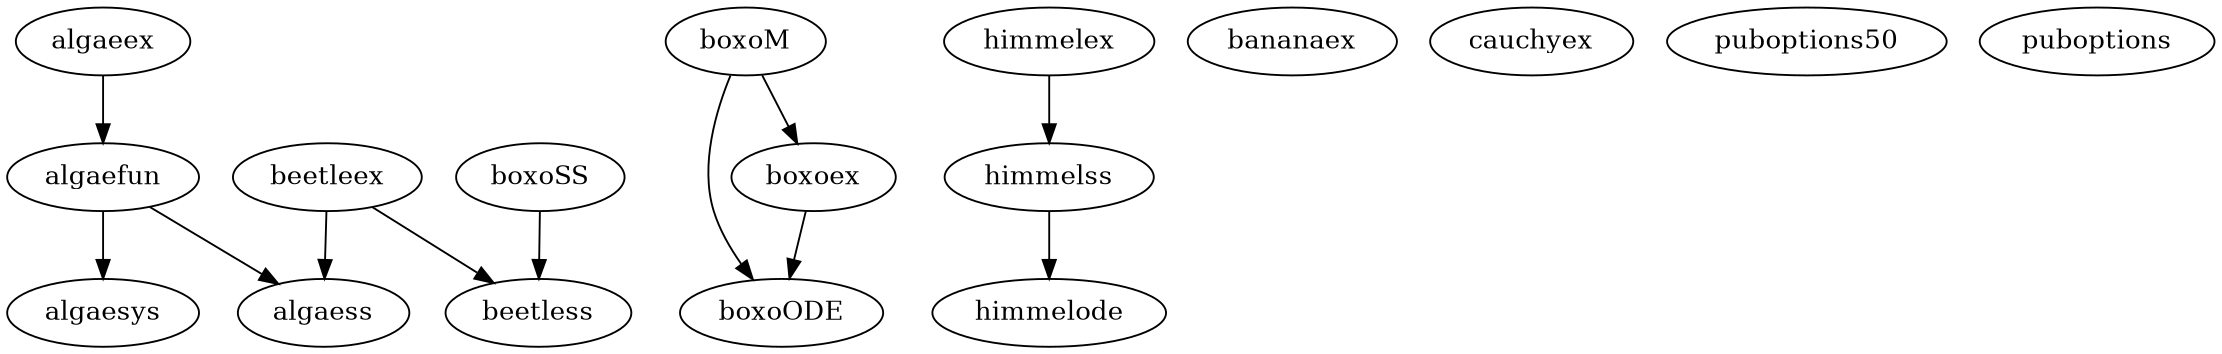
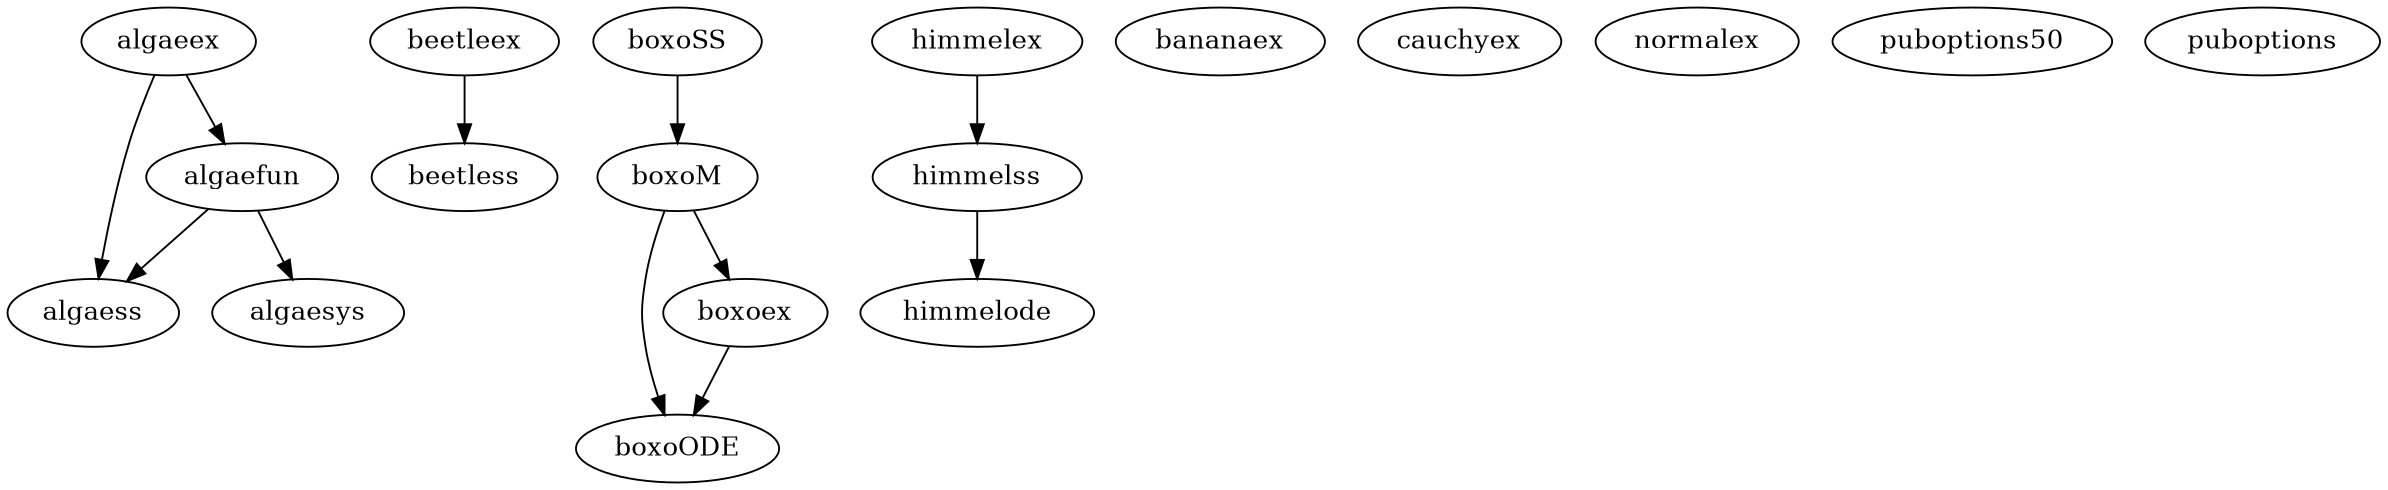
  digraph {
    algaeex
    algaefun
    algaess
    algaesys
    beetleex
    beetless
    boxoM
    boxoODE
    boxoex
    boxoSS
    himmelex
    himmelss
    himmelode
    bananaex
    cauchyex
+   normalex
    n17 [label=puboptions50]
    puboptions
    algaeex -> algaefun
-   beetleex -> algaess
+   algaeex -> algaess
    algaefun -> algaess
    algaefun -> algaesys
    beetleex -> beetless
    boxoM -> boxoODE
    boxoM -> boxoex
    boxoex -> boxoODE
-   boxoSS -> beetless
+   boxoSS -> boxoM
    himmelex -> himmelss
    himmelss -> himmelode
  }
